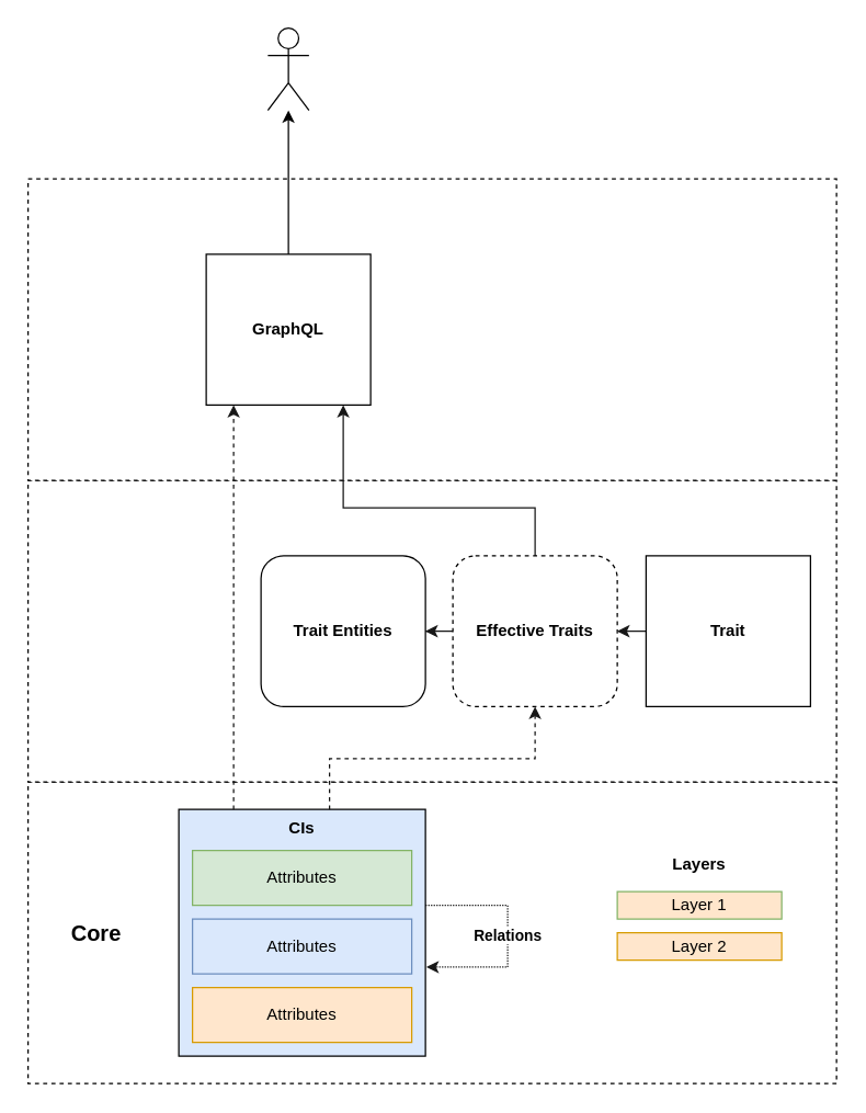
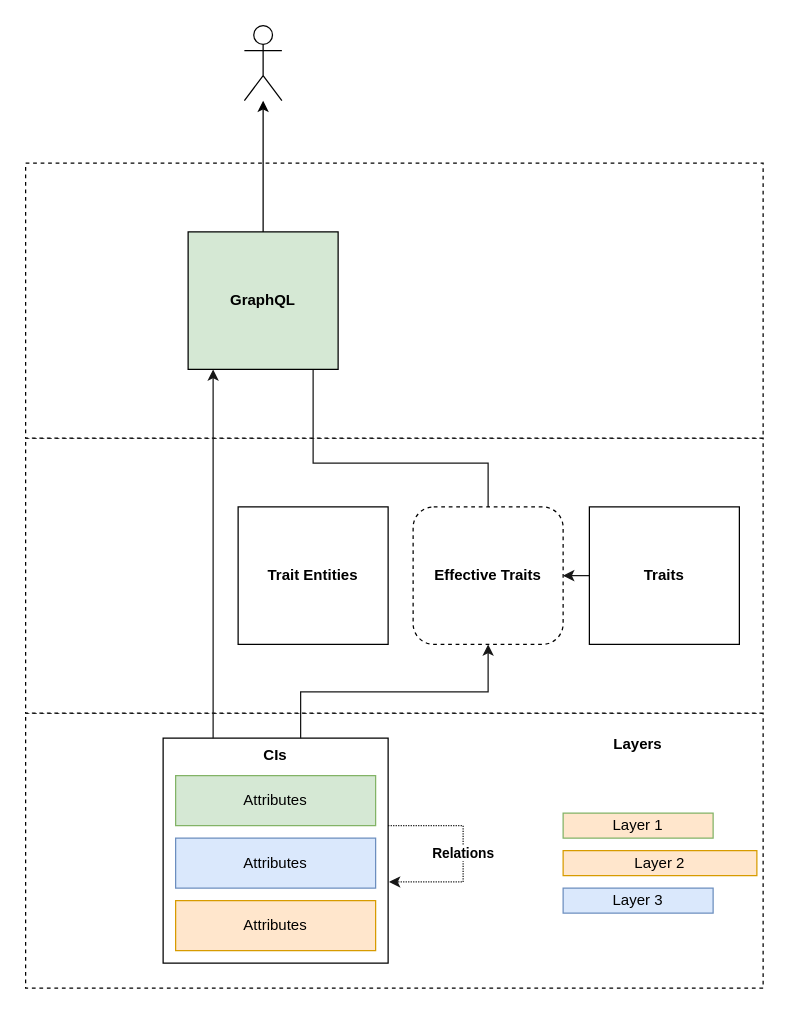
  <mxCell id="0" />
  <mxCell id="1" parent="0" />
  <mxCell id="2" value="" style="rounded=0;whiteSpace=wrap;html=1;fontColor=#99FF99;dashed=1;" parent="1" vertex="1"><mxGeometry x="20" y="570" width="590" height="220" as="geometry" /></mxCell>
  <mxCell id="3" value="Relations" style="edgeStyle=orthogonalEdgeStyle;rounded=0;orthogonalLoop=1;jettySize=auto;html=1;fillColor=#ffe6cc;dashed=1;dashPattern=1 1;strokeColor=#171717;fontStyle=1;entryX=1.004;entryY=0.639;entryDx=0;entryDy=0;entryPerimeter=0;" parent="1" source="4" target="4" edge="1"><mxGeometry relative="1" as="geometry"><mxPoint x="440" y="680" as="targetPoint" /><Array as="points"><mxPoint x="370" y="660" /><mxPoint x="370" y="705" /></Array></mxGeometry></mxCell>
- <mxCell id="4" value="CIs" style="rounded=0;whiteSpace=wrap;html=1;verticalAlign=top;fontStyle=1;fillColor=#dae8fc;" parent="1" vertex="1"><mxGeometry x="130" y="590" width="180" height="180" as="geometry" /></mxCell>
+ <mxCell id="4" value="CIs" style="rounded=0;whiteSpace=wrap;html=1;verticalAlign=top;fontStyle=1" parent="1" vertex="1"><mxGeometry x="130" y="590" width="180" height="180" as="geometry" /></mxCell>
  <mxCell id="5" value="Attributes" style="rounded=0;whiteSpace=wrap;html=1;verticalAlign=middle;fontStyle=0;fillColor=#d5e8d4;strokeColor=#82b366;" parent="1" vertex="1"><mxGeometry x="140" y="620" width="160" height="40" as="geometry" /></mxCell>
  <mxCell id="6" value="Attributes" style="rounded=0;whiteSpace=wrap;html=1;verticalAlign=middle;fontStyle=0;fillColor=#dae8fc;strokeColor=#6c8ebf;" parent="1" vertex="1"><mxGeometry x="140" y="670" width="160" height="40" as="geometry" /></mxCell>
  <mxCell id="7" value="Attributes" style="rounded=0;whiteSpace=wrap;html=1;verticalAlign=middle;fontStyle=0;fillColor=#ffe6cc;strokeColor=#d79b00;" parent="1" vertex="1"><mxGeometry x="140" y="720" width="160" height="40" as="geometry" /></mxCell>
- <mxCell id="8" value="Core" style="text;html=1;strokeColor=none;fillColor=none;align=center;verticalAlign=middle;whiteSpace=wrap;rounded=0;fontStyle=1;fontSize=16;" parent="1" vertex="1"><mxGeometry x="30" y="670" width="80" height="20" as="geometry" /></mxCell>
  <mxCell id="9" value="Layer 1" style="rounded=0;whiteSpace=wrap;html=1;verticalAlign=middle;fontStyle=0;fillColor=#ffe6cc;strokeColor=#82b366;" parent="1" vertex="1"><mxGeometry x="450" y="650" width="120" height="20" as="geometry" /></mxCell>
- <mxCell id="10" value="Layer 2" style="rounded=0;whiteSpace=wrap;html=1;verticalAlign=middle;fontStyle=0;fillColor=#ffe6cc;strokeColor=#d79b00;" parent="1" vertex="1"><mxGeometry x="450" y="680" width="120" height="20" as="geometry" /></mxCell>
- <mxCell id="12" value="Layers" style="text;html=1;strokeColor=none;fillColor=none;align=center;verticalAlign=middle;whiteSpace=wrap;rounded=0;fontStyle=1;fontSize=12;" parent="1" vertex="1"><mxGeometry x="470" y="620" width="80" height="20" as="geometry" /></mxCell>
+ <mxCell id="10" value="Layer 2" style="rounded=0;whiteSpace=wrap;html=1;verticalAlign=middle;fontStyle=0;fillColor=#ffe6cc;strokeColor=#d79b00;" parent="1" vertex="1"><mxGeometry x="450" y="680" width="155" height="20" as="geometry" /></mxCell>
+ <mxCell id="11" value="Layer 3" style="rounded=0;whiteSpace=wrap;html=1;verticalAlign=middle;fontStyle=0;fillColor=#dae8fc;strokeColor=#6c8ebf;" parent="1" vertex="1"><mxGeometry x="450" y="710" width="120" height="20" as="geometry" /></mxCell>
+ <mxCell id="12" value="Layers" style="text;html=1;strokeColor=none;fillColor=none;align=center;verticalAlign=middle;whiteSpace=wrap;rounded=0;fontStyle=1;fontSize=12;" parent="1" vertex="1"><mxGeometry x="470" y="585" width="80" height="20" as="geometry" /></mxCell>
  <mxCell id="13" value="" style="rounded=0;whiteSpace=wrap;html=1;fontColor=#99FF99;dashed=1;" parent="1" vertex="1"><mxGeometry x="20" y="350" width="590" height="220" as="geometry" /></mxCell>
  <mxCell id="14" style="edgeStyle=orthogonalEdgeStyle;rounded=0;orthogonalLoop=1;jettySize=auto;html=1;fontSize=12;fontColor=#99FF99;strokeColor=#171717;" parent="1" source="15" target="21" edge="1"><mxGeometry relative="1" as="geometry" /></mxCell>
- <mxCell id="15" value="Trait" style="rounded=0;whiteSpace=wrap;html=1;fontSize=12;fontStyle=1" parent="1" vertex="1"><mxGeometry x="471" y="405" width="120" height="110" as="geometry" /></mxCell>
+ <mxCell id="15" value="Traits" style="rounded=0;whiteSpace=wrap;html=1;fontSize=12;fontStyle=1" parent="1" vertex="1"><mxGeometry x="471" y="405" width="120" height="110" as="geometry" /></mxCell>
  <mxCell id="16" value="" style="rounded=0;whiteSpace=wrap;html=1;fontColor=#99FF99;dashed=1;" parent="1" vertex="1"><mxGeometry x="20" y="130" width="590" height="220" as="geometry" /></mxCell>
  <mxCell id="17" style="edgeStyle=orthogonalEdgeStyle;rounded=0;orthogonalLoop=1;jettySize=auto;html=1;fontSize=12;fontColor=#99FF99;" parent="1" source="23" target="18" edge="1"><mxGeometry relative="1" as="geometry"><mxPoint x="365" y="220" as="sourcePoint" /></mxGeometry></mxCell>
  <mxCell id="18" value="" style="shape=umlActor;verticalLabelPosition=bottom;verticalAlign=top;html=1;outlineConnect=0;fontSize=12;fontColor=#99FF99;" parent="1" vertex="1"><mxGeometry x="195" y="20" width="30" height="60" as="geometry" /></mxCell>
- <mxCell id="19" style="edgeStyle=orthogonalEdgeStyle;rounded=0;orthogonalLoop=1;jettySize=auto;html=1;fontSize=12;fontColor=#99FF99;strokeColor=#171717;" parent="1" source="21" target="25" edge="1"><mxGeometry relative="1" as="geometry" /></mxCell>
- <mxCell id="20" style="edgeStyle=orthogonalEdgeStyle;rounded=0;orthogonalLoop=1;jettySize=auto;html=1;fontSize=12;fontColor=#99FF99;strokeColor=#171717;" parent="1" source="21" target="23" edge="1"><mxGeometry relative="1" as="geometry"><Array as="points"><mxPoint x="390" y="370" /><mxPoint x="250" y="370" /></Array></mxGeometry></mxCell>
+ <mxCell id="20" style="edgeStyle=orthogonalEdgeStyle;rounded=0;orthogonalLoop=1;jettySize=auto;html=1;fontSize=12;fontColor=#99FF99;strokeColor=#171717;endArrow=none;" parent="1" source="21" target="23" edge="1"><mxGeometry relative="1" as="geometry"><Array as="points"><mxPoint x="390" y="370" /><mxPoint x="250" y="370" /></Array></mxGeometry></mxCell>
  <mxCell id="21" value="Effective Traits" style="whiteSpace=wrap;html=1;fontSize=12;fontStyle=1;dashed=1;rounded=1;" parent="1" vertex="1"><mxGeometry x="330" y="405" width="120" height="110" as="geometry" /></mxCell>
- <mxCell id="22" style="edgeStyle=orthogonalEdgeStyle;rounded=0;orthogonalLoop=1;jettySize=auto;html=1;fontSize=12;fontColor=#99FF99;strokeColor=#171717;dashed=1;" parent="1" source="4" target="21" edge="1"><mxGeometry relative="1" as="geometry"><Array as="points"><mxPoint x="240" y="553" /><mxPoint x="390" y="553" /></Array></mxGeometry></mxCell>
- <mxCell id="23" value="GraphQL" style="rounded=0;whiteSpace=wrap;html=1;fontSize=12;fontStyle=1" parent="1" vertex="1"><mxGeometry x="150" y="185" width="120" height="110" as="geometry" /></mxCell>
- <mxCell id="24" style="edgeStyle=orthogonalEdgeStyle;rounded=0;orthogonalLoop=1;jettySize=auto;html=1;fontSize=12;fontColor=#99FF99;strokeColor=#171717;dashed=1;" parent="1" source="4" target="23" edge="1"><mxGeometry relative="1" as="geometry"><Array as="points"><mxPoint x="170" y="450" /><mxPoint x="170" y="450" /></Array></mxGeometry></mxCell>
- <mxCell id="25" value="Trait Entities" style="whiteSpace=wrap;html=1;fontSize=12;fontStyle=1;rounded=1;" parent="1" vertex="1"><mxGeometry x="190" y="405" width="120" height="110" as="geometry" /></mxCell>
+ <mxCell id="22" style="edgeStyle=orthogonalEdgeStyle;rounded=0;orthogonalLoop=1;jettySize=auto;html=1;fontSize=12;fontColor=#99FF99;strokeColor=#171717;" parent="1" source="4" target="21" edge="1"><mxGeometry relative="1" as="geometry"><Array as="points"><mxPoint x="240" y="553" /><mxPoint x="390" y="553" /></Array></mxGeometry></mxCell>
+ <mxCell id="23" value="GraphQL" style="rounded=0;whiteSpace=wrap;html=1;fontSize=12;fontStyle=1;fillColor=#d5e8d4;" parent="1" vertex="1"><mxGeometry x="150" y="185" width="120" height="110" as="geometry" /></mxCell>
+ <mxCell id="24" style="edgeStyle=orthogonalEdgeStyle;rounded=0;orthogonalLoop=1;jettySize=auto;html=1;fontSize=12;fontColor=#99FF99;strokeColor=#171717;" parent="1" source="4" target="23" edge="1"><mxGeometry relative="1" as="geometry"><Array as="points"><mxPoint x="170" y="450" /><mxPoint x="170" y="450" /></Array></mxGeometry></mxCell>
+ <mxCell id="25" value="Trait Entities" style="rounded=0;whiteSpace=wrap;html=1;fontSize=12;fontStyle=1" parent="1" vertex="1"><mxGeometry x="190" y="405" width="120" height="110" as="geometry" /></mxCell>
